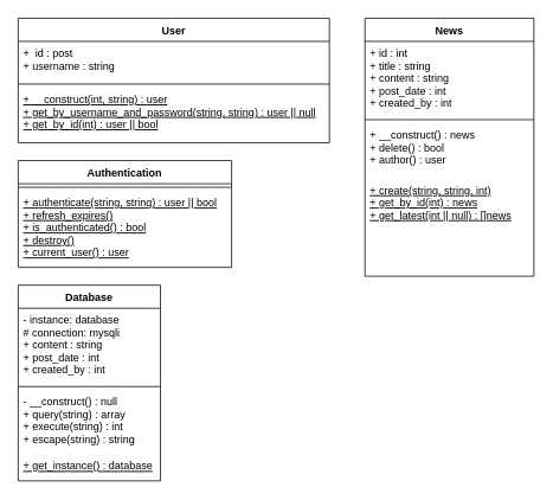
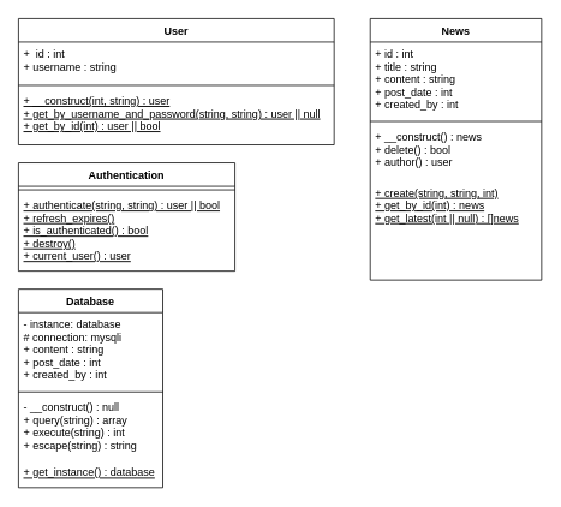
  <mxCell id="0" />
  <mxCell id="1" parent="0" />
  <mxCell id="2" value="News" style="swimlane;fontStyle=1;align=center;verticalAlign=top;childLayout=stackLayout;horizontal=1;startSize=26;horizontalStack=0;resizeParent=1;resizeParentMax=0;resizeLast=0;collapsible=1;marginBottom=0;" parent="1" vertex="1"><mxGeometry x="410" y="20" width="190" height="290" as="geometry" /></mxCell>
  <mxCell id="3" value="+ id : int&#10;+ title : string&#10;+ content : string&#10;+ post_date : int&#10;+ created_by : int" style="text;strokeColor=none;fillColor=none;align=left;verticalAlign=top;spacingLeft=4;spacingRight=4;overflow=hidden;rotatable=0;points=[[0,0.5],[1,0.5]];portConstraint=eastwest;" parent="2" vertex="1"><mxGeometry y="26" width="190" height="84" as="geometry" /></mxCell>
  <mxCell id="4" value="" style="line;strokeWidth=1;fillColor=none;align=left;verticalAlign=middle;spacingTop=-1;spacingLeft=3;spacingRight=3;rotatable=0;labelPosition=right;points=[];portConstraint=eastwest;strokeColor=inherit;" parent="2" vertex="1"><mxGeometry y="110" width="190" height="8" as="geometry" /></mxCell>
  <mxCell id="5" value="+ __construct() : news&#10;+ delete() : bool&#10;+ author() : user" style="text;strokeColor=none;fillColor=none;align=left;verticalAlign=top;spacingLeft=4;spacingRight=4;overflow=hidden;rotatable=0;points=[[0,0.5],[1,0.5]];portConstraint=eastwest;" parent="2" vertex="1"><mxGeometry y="118" width="190" height="62" as="geometry" /></mxCell>
  <mxCell id="6" value="+ create(string, string, int)&#10;+ get_by_id(int) : news&#10;+ get_latest(int || null) : []news" style="text;strokeColor=none;fillColor=none;align=left;verticalAlign=top;spacingLeft=4;spacingRight=4;overflow=hidden;rotatable=0;points=[[0,0.5],[1,0.5]];portConstraint=eastwest;fontStyle=4" parent="2" vertex="1"><mxGeometry y="180" width="190" height="110" as="geometry" /></mxCell>
  <mxCell id="7" value="User" style="swimlane;fontStyle=1;align=center;verticalAlign=top;childLayout=stackLayout;horizontal=1;startSize=26;horizontalStack=0;resizeParent=1;resizeParentMax=0;resizeLast=0;collapsible=1;marginBottom=0;" parent="1" vertex="1"><mxGeometry x="20" y="20" width="350" height="140" as="geometry" /></mxCell>
- <mxCell id="8" value="+  id : post&#10;+ username : string" style="text;strokeColor=none;fillColor=none;align=left;verticalAlign=top;spacingLeft=4;spacingRight=4;overflow=hidden;rotatable=0;points=[[0,0.5],[1,0.5]];portConstraint=eastwest;" parent="7" vertex="1"><mxGeometry y="26" width="350" height="44" as="geometry" /></mxCell>
+ <mxCell id="8" value="+  id : int&#10;+ username : string" style="text;strokeColor=none;fillColor=none;align=left;verticalAlign=top;spacingLeft=4;spacingRight=4;overflow=hidden;rotatable=0;points=[[0,0.5],[1,0.5]];portConstraint=eastwest;" parent="7" vertex="1"><mxGeometry y="26" width="350" height="44" as="geometry" /></mxCell>
  <mxCell id="9" value="" style="line;strokeWidth=1;fillColor=none;align=left;verticalAlign=middle;spacingTop=-1;spacingLeft=3;spacingRight=3;rotatable=0;labelPosition=right;points=[];portConstraint=eastwest;strokeColor=inherit;" parent="7" vertex="1"><mxGeometry y="70" width="350" height="8" as="geometry" /></mxCell>
  <mxCell id="10" value="+ __construct(int, string) : user&#10;+ get_by_username_and_password(string, string) : user || null&#10;+ get_by_id(int) : user || bool" style="text;strokeColor=none;fillColor=none;align=left;verticalAlign=top;spacingLeft=4;spacingRight=4;overflow=hidden;rotatable=0;points=[[0,0.5],[1,0.5]];portConstraint=eastwest;fontStyle=4" parent="7" vertex="1"><mxGeometry y="78" width="350" height="62" as="geometry" /></mxCell>
  <mxCell id="11" value="Database" style="swimlane;fontStyle=1;align=center;verticalAlign=top;childLayout=stackLayout;horizontal=1;startSize=26;horizontalStack=0;resizeParent=1;resizeParentMax=0;resizeLast=0;collapsible=1;marginBottom=0;" parent="1" vertex="1"><mxGeometry x="20" y="320" width="160" height="220" as="geometry" /></mxCell>
  <mxCell id="12" value="- instance: database&#10;# connection: mysqli&#10;+ content : string&#10;+ post_date : int&#10;+ created_by : int" style="text;strokeColor=none;fillColor=none;align=left;verticalAlign=top;spacingLeft=4;spacingRight=4;overflow=hidden;rotatable=0;points=[[0,0.5],[1,0.5]];portConstraint=eastwest;" parent="11" vertex="1"><mxGeometry y="26" width="160" height="84" as="geometry" /></mxCell>
  <mxCell id="13" value="" style="line;strokeWidth=1;fillColor=none;align=left;verticalAlign=middle;spacingTop=-1;spacingLeft=3;spacingRight=3;rotatable=0;labelPosition=right;points=[];portConstraint=eastwest;strokeColor=inherit;" parent="11" vertex="1"><mxGeometry y="110" width="160" height="8" as="geometry" /></mxCell>
  <mxCell id="14" value="- __construct() : null&#10;+ query(string) : array&#10;+ execute(string) : int&#10;+ escape(string) : string&#10;&#10;&#10;" style="text;strokeColor=none;fillColor=none;align=left;verticalAlign=top;spacingLeft=4;spacingRight=4;overflow=hidden;rotatable=0;points=[[0,0.5],[1,0.5]];portConstraint=eastwest;" parent="11" vertex="1"><mxGeometry y="118" width="160" height="72" as="geometry" /></mxCell>
  <mxCell id="15" value="+ get_instance() : database" style="text;strokeColor=none;fillColor=none;align=left;verticalAlign=top;spacingLeft=4;spacingRight=4;overflow=hidden;rotatable=0;points=[[0,0.5],[1,0.5]];portConstraint=eastwest;fontStyle=4" parent="11" vertex="1"><mxGeometry y="190" width="160" height="30" as="geometry" /></mxCell>
  <mxCell id="16" value="Authentication" style="swimlane;fontStyle=1;align=center;verticalAlign=top;childLayout=stackLayout;horizontal=1;startSize=26;horizontalStack=0;resizeParent=1;resizeParentMax=0;resizeLast=0;collapsible=1;marginBottom=0;" parent="1" vertex="1"><mxGeometry x="20" y="180" width="240" height="120" as="geometry" /></mxCell>
  <mxCell id="17" value="" style="line;strokeWidth=1;fillColor=none;align=left;verticalAlign=middle;spacingTop=-1;spacingLeft=3;spacingRight=3;rotatable=0;labelPosition=right;points=[];portConstraint=eastwest;strokeColor=inherit;" parent="16" vertex="1"><mxGeometry y="26" width="240" height="8" as="geometry" /></mxCell>
  <mxCell id="18" value="+ authenticate(string, string) : user || bool&#10;+ refresh_expires()&#10;+ is_authenticated() : bool&#10;+ destroy()&#10;+ current_user() : user&#10;" style="text;strokeColor=none;fillColor=none;align=left;verticalAlign=top;spacingLeft=4;spacingRight=4;overflow=hidden;rotatable=0;points=[[0,0.5],[1,0.5]];portConstraint=eastwest;fontStyle=4" parent="16" vertex="1"><mxGeometry y="34" width="240" height="86" as="geometry" /></mxCell>
